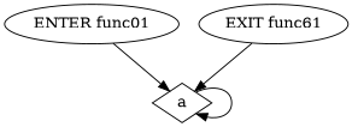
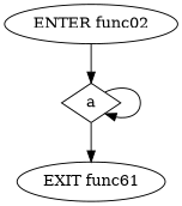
  digraph {
-   n1 [label="ENTER func01"]
+   n1 [label="ENTER func02"]
    n2 [label=a shape=diamond]
    n3 [label="EXIT func61"]
    n1 -> n2
    n2 -> n2
-   n3 -> n2
+   n2 -> n3
  }
